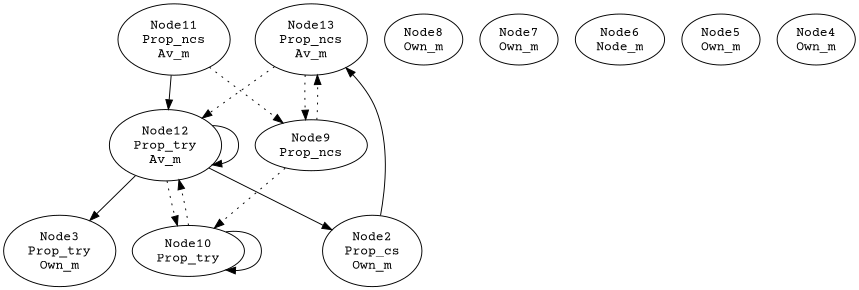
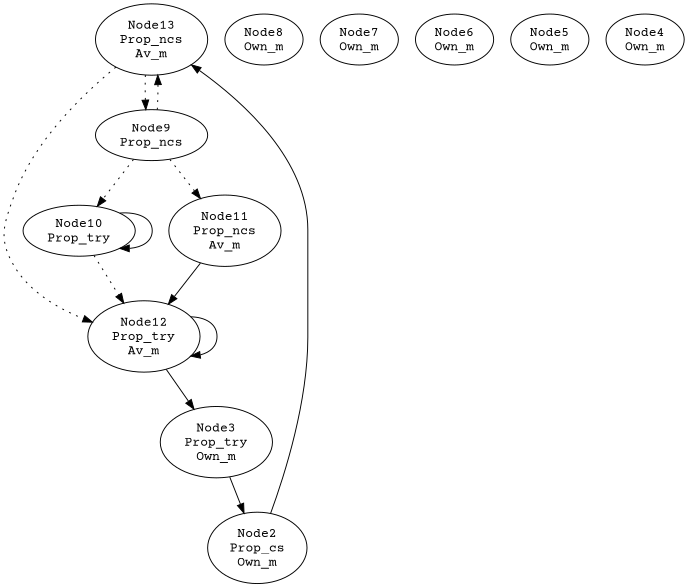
  digraph {
    fontname="Courier Prime"
    node [fontname="Courier Prime"]
    edge [fontname="Courier Prime" style=dotted]
    n1 [label="Node13\nProp_ncs\nAv_m"]
    n2 [label="Node12\nProp_try\nAv_m"]
    n3 [label="Node9\nProp_ncs"]
    n4 [label="Node10\nProp_try"]
    n5 [label="Node3\nProp_try\nOwn_m"]
    n6 [label="Node2\nProp_cs\nOwn_m"]
    n7 [label="Node11\nProp_ncs\nAv_m"]
    n8 [label="Node8\nOwn_m"]
    n9 [label="Node7\nOwn_m"]
-   n10 [label="Node6\nNode_m"]
+   n10 [label="Node6\nOwn_m"]
    n11 [label="Node5\nOwn_m"]
    n12 [label="Node4\nOwn_m"]
    n1 -> n2
    n1 -> n3
    n2 -> n2 [style=""]
-   n2 -> n4
    n2 -> n5 [style=""]
    n3 -> n1
    n3 -> n4
    n4 -> n2
    n4 -> n4 [style=""]
-   n2 -> n6 [style=""]
+   n5 -> n6 [style=""]
    n6 -> n1 [style=""]
    n7 -> n2 [style=""]
-   n7 -> n3
+   n3 -> n7
  }
